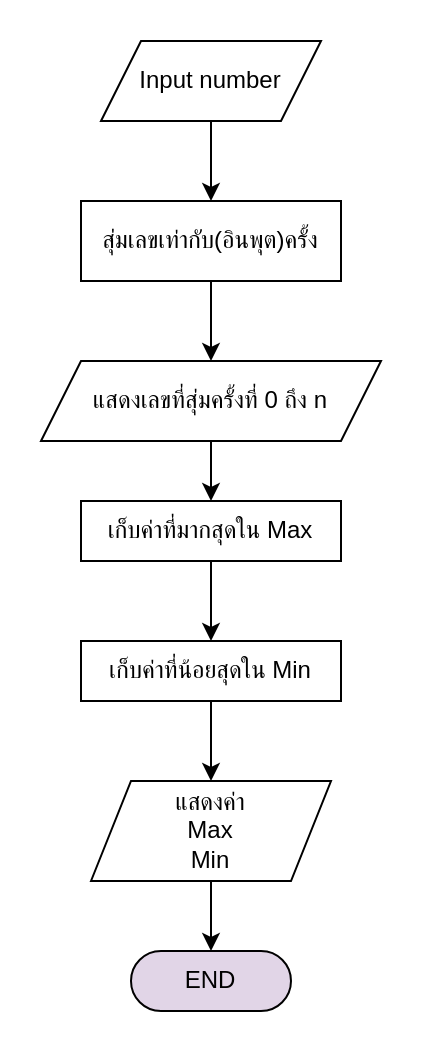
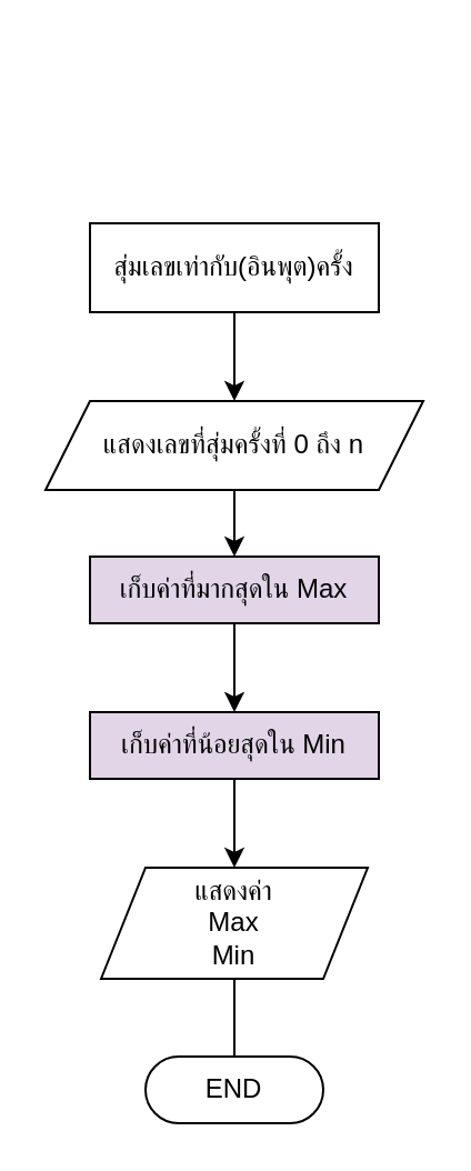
  <mxCell id="0" />
  <mxCell id="1" parent="0" />
- <mxCell id="2" value="END" style="rounded=1;whiteSpace=wrap;html=1;arcSize=50;fillColor=#e1d5e7;" parent="1" vertex="1"><mxGeometry x="65" y="475" width="80" height="30" as="geometry" /></mxCell>
- <mxCell id="3" style="edgeStyle=orthogonalEdgeStyle;rounded=0;orthogonalLoop=1;jettySize=auto;html=1;" edge="1" parent="1" source="4" target="6"><mxGeometry relative="1" as="geometry"><mxPoint x="105" y="100" as="targetPoint" /></mxGeometry></mxCell>
- <mxCell id="4" value="Input number" style="shape=parallelogram;perimeter=parallelogramPerimeter;whiteSpace=wrap;html=1;fixedSize=1;" vertex="1" parent="1"><mxGeometry x="50" y="20" width="110" height="40" as="geometry" /></mxCell>
+ <mxCell id="2" value="END" style="rounded=1;whiteSpace=wrap;html=1;arcSize=50;" parent="1" vertex="1"><mxGeometry x="65" y="475" width="80" height="30" as="geometry" /></mxCell>
  <mxCell id="5" style="edgeStyle=orthogonalEdgeStyle;rounded=0;orthogonalLoop=1;jettySize=auto;html=1;" edge="1" parent="1" source="6" target="12"><mxGeometry relative="1" as="geometry"><mxPoint x="105" y="190" as="targetPoint" /></mxGeometry></mxCell>
  <mxCell id="6" value="สุ่มเลขเท่ากับ(อินพุต)ครั้ง" style="rounded=0;whiteSpace=wrap;html=1;" vertex="1" parent="1"><mxGeometry x="40" y="100" width="130" height="40" as="geometry" /></mxCell>
  <mxCell id="7" value="" style="edgeStyle=orthogonalEdgeStyle;rounded=0;orthogonalLoop=1;jettySize=auto;html=1;" edge="1" parent="1" source="8" target="10"><mxGeometry relative="1" as="geometry" /></mxCell>
- <mxCell id="8" value="เก็บค่าที่มากสุดใน Max" style="rounded=0;whiteSpace=wrap;html=1;" vertex="1" parent="1"><mxGeometry x="40" y="250" width="130" height="30" as="geometry" /></mxCell>
+ <mxCell id="8" value="เก็บค่าที่มากสุดใน Max" style="rounded=0;whiteSpace=wrap;html=1;fillColor=#e1d5e7;" vertex="1" parent="1"><mxGeometry x="40" y="250" width="130" height="30" as="geometry" /></mxCell>
  <mxCell id="9" style="edgeStyle=orthogonalEdgeStyle;rounded=0;orthogonalLoop=1;jettySize=auto;html=1;" edge="1" parent="1" source="10" target="14"><mxGeometry relative="1" as="geometry"><mxPoint x="105" y="400" as="targetPoint" /></mxGeometry></mxCell>
- <mxCell id="10" value="เก็บค่าที่น้อยสุดใน Min" style="rounded=0;whiteSpace=wrap;html=1;" vertex="1" parent="1"><mxGeometry x="40" y="320" width="130" height="30" as="geometry" /></mxCell>
+ <mxCell id="10" value="เก็บค่าที่น้อยสุดใน Min" style="rounded=0;whiteSpace=wrap;html=1;fillColor=#e1d5e7;" vertex="1" parent="1"><mxGeometry x="40" y="320" width="130" height="30" as="geometry" /></mxCell>
  <mxCell id="11" style="edgeStyle=orthogonalEdgeStyle;rounded=0;orthogonalLoop=1;jettySize=auto;html=1;entryX=0.5;entryY=0;entryDx=0;entryDy=0;" edge="1" parent="1" source="12" target="8"><mxGeometry relative="1" as="geometry" /></mxCell>
  <mxCell id="12" value="แสดงเลขที่สุ่มครั้งที่ 0 ถึง n" style="shape=parallelogram;perimeter=parallelogramPerimeter;whiteSpace=wrap;html=1;fixedSize=1;" vertex="1" parent="1"><mxGeometry x="20" y="180" width="170" height="40" as="geometry" /></mxCell>
- <mxCell id="13" value="" style="edgeStyle=orthogonalEdgeStyle;rounded=0;orthogonalLoop=1;jettySize=auto;html=1;" edge="1" parent="1" source="14" target="2"><mxGeometry relative="1" as="geometry" /></mxCell>
+ <mxCell id="13" value="" style="edgeStyle=orthogonalEdgeStyle;rounded=0;orthogonalLoop=1;jettySize=auto;html=1;endArrow=none;" edge="1" parent="1" source="14" target="2"><mxGeometry relative="1" as="geometry" /></mxCell>
  <mxCell id="14" value="แสดงค่า&lt;div&gt;&lt;span style=&quot;background-color: initial;&quot;&gt;Max&lt;/span&gt;&lt;/div&gt;&lt;div&gt;&lt;span style=&quot;background-color: initial;&quot;&gt;Min&lt;/span&gt;&lt;/div&gt;" style="shape=parallelogram;perimeter=parallelogramPerimeter;whiteSpace=wrap;html=1;fixedSize=1;" vertex="1" parent="1"><mxGeometry x="45" y="390" width="120" height="50" as="geometry" /></mxCell>
